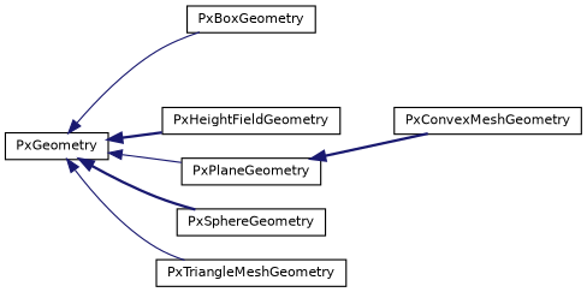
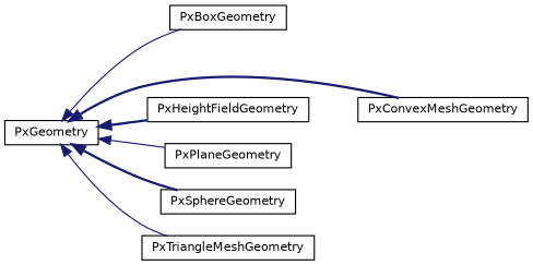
  digraph {
    rankdir=LR
    node [color=black fillcolor=white fontname=Helvetica fontsize=10 shape=record style=filled]
    edge [color=midnightblue dir=back fontname=Helvetica fontsize=10 labelfontname=Helvetica labelfontsize=10 style=solid]
    n1 [height=0.2 label=PxGeometry width=0.4]
    n2 [height=0.2 label=PxBoxGeometry width=0.4]
    n3 [height=0.2 label=PxConvexMeshGeometry width=0.4]
    n4 [height=0.2 label=PxHeightFieldGeometry width=0.4]
    n5 [height=0.2 label=PxPlaneGeometry width=0.4]
    n6 [height=0.2 label=PxSphereGeometry width=0.4]
    n7 [height=0.2 label=PxTriangleMeshGeometry width=0.4]
    n1 -> n2
-   n5 -> n3 [style=bold]
+   n1 -> n3 [style=bold]
    n1 -> n4 [style=bold]
    n1 -> n5
    n1 -> n6 [style=bold]
    n1 -> n7
  }
